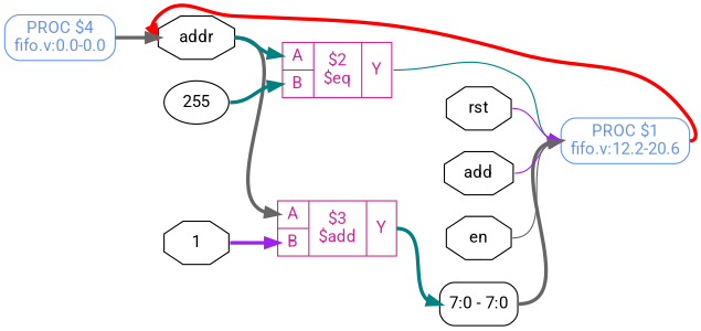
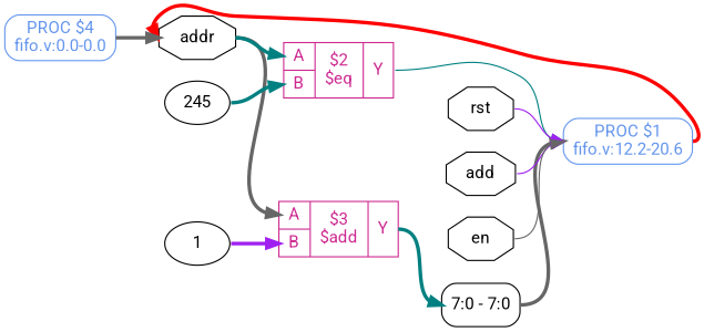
  digraph {
    fontname=Roboto
    rankdir=LR
    remincross=true
    node [color=black fontcolor=black fontname=Roboto shape=octagon]
    edge [color=gray40 fontcolor=black fontname=Roboto headport=w style="setlinewidth(3)" tailport=e]
    n1 [label=addr]
    n2 [color=maroon3 fontcolor=maroon3 label="{{<p9> A|<p10> B}|$3\n$add|{<p11> Y}}" shape=record]
    n3 [color=maroon3 fontcolor=maroon3 label="{{<p9> A|<p10> B}|$2\n$eq|{<p11> Y}}" shape=record]
    n4 [label="<s0> 7:0 - 7:0 " shape=record style=rounded]
    n5 [color=cornflowerblue fontcolor=cornflowerblue label="PROC $1\nfifo.v:12.2-20.6" shape=box style=rounded]
    n6 [label=rst]
    n7 [label=add]
    n8 [label=en]
-   n9 [label=1 color="" fontcolor=""]
-   n10 [label=255 color="" fontcolor="" shape=""]
+   n9 [label=1 color="" fontcolor="" shape=""]
+   n10 [label=245 color="" fontcolor="" shape=""]
    n11 [color=cornflowerblue fontcolor=cornflowerblue label="PROC $4\nfifo.v:0.0-0.0" shape=box style=rounded]
    n1 -> n2 [headport="p9:w"]
    n1 -> n3 [color=teal headport="p9:w"]
    n2 -> n4 [color=teal headport="s0:w" tailport="p11:e"]
    n3 -> n5 [color=teal tailport="p11:e" style=""]
    n4 -> n5
    n5 -> n1 [color=red]
    n6 -> n5 [color=purple style=""]
    n7 -> n5 [color=purple style=""]
    n8 -> n5 [style=""]
    n9 -> n2 [color=purple headport="p10:w"]
    n10 -> n3 [color=teal headport="p10:w"]
    n11 -> n1
  }
